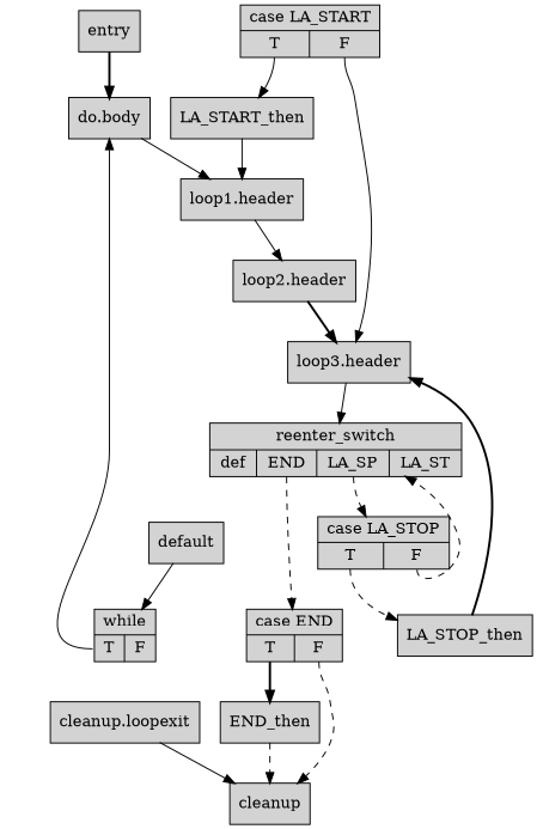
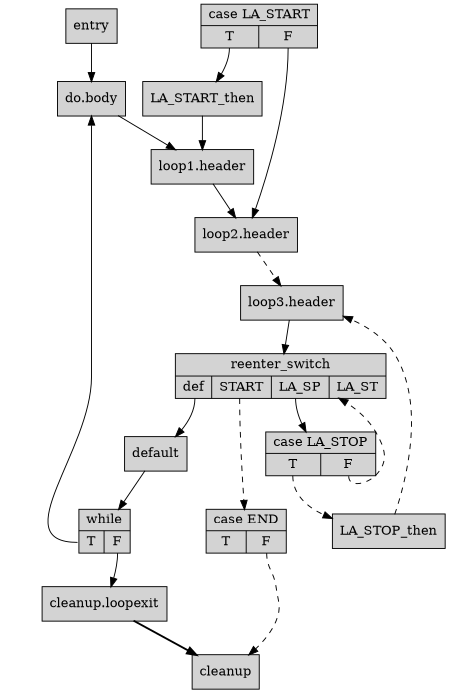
  digraph {
    node [shape=record style=filled]
    edge [style=solid]
    n1 [label="{entry}"]
    n2 [label="{do.body}"]
    n3 [label="{loop1.header}"]
    n4 [label="{loop2.header}"]
    n5 [label="{loop3.header}"]
-   n6 [label="{reenter_switch|{<s0>def|<s1>END|<s2>LA_SP|<s3>LA_ST}}"]
+   n6 [label="{reenter_switch|{<s0>def|<s1>START|<s2>LA_SP|<s3>LA_ST}}"]
    n7 [label="{default}"]
    n8 [label="{case END|{<s0>T|<s1>F}}"]
    n9 [label="{case LA_STOP|{<s0>T|<s1>F}}"]
    n10 [label="{while|{<s0>T|<s1>F}}"]
-   n11 [label="{END_then}"]
    n12 [label="{cleanup}"]
    n13 [label="{LA_STOP_then}"]
    n14 [label="{case LA_START|{<s0>T|<s1>F}}"]
    n15 [label="{LA_START_then}"]
    n16 [label="{cleanup.loopexit}"]
-   n1 -> n2 [style=bold]
+   n1 -> n2
    n2 -> n3
    n3 -> n4
-   n4 -> n5 [style=bold]
+   n4 -> n5 [style=dashed]
    n5 -> n6
+   n6 -> n7 [tailport=s0]
    n6 -> n8 [style=dashed tailport=s1]
-   n6 -> n9 [style=dashed tailport=s2]
+   n6 -> n9 [tailport=s2]
    n7 -> n10
-   n8 -> n11 [style=bold tailport=s0]
    n8 -> n12 [style=dashed tailport=s1]
    n9 -> n6 [style=dashed tailport=s1]
    n9 -> n13 [style=dashed tailport=s0]
    n10 -> n2 [tailport=s0]
-   n11 -> n12 [style=dashed]
-   n13 -> n5 [style=bold]
-   n14 -> n5 [tailport=s1]
+   n10 -> n16 [tailport=s1]
+   n13 -> n5 [style=dashed]
+   n14 -> n4 [tailport=s1]
    n14 -> n15 [tailport=s0]
    n15 -> n3
-   n16 -> n12
+   n16 -> n12 [style=bold]
  }
